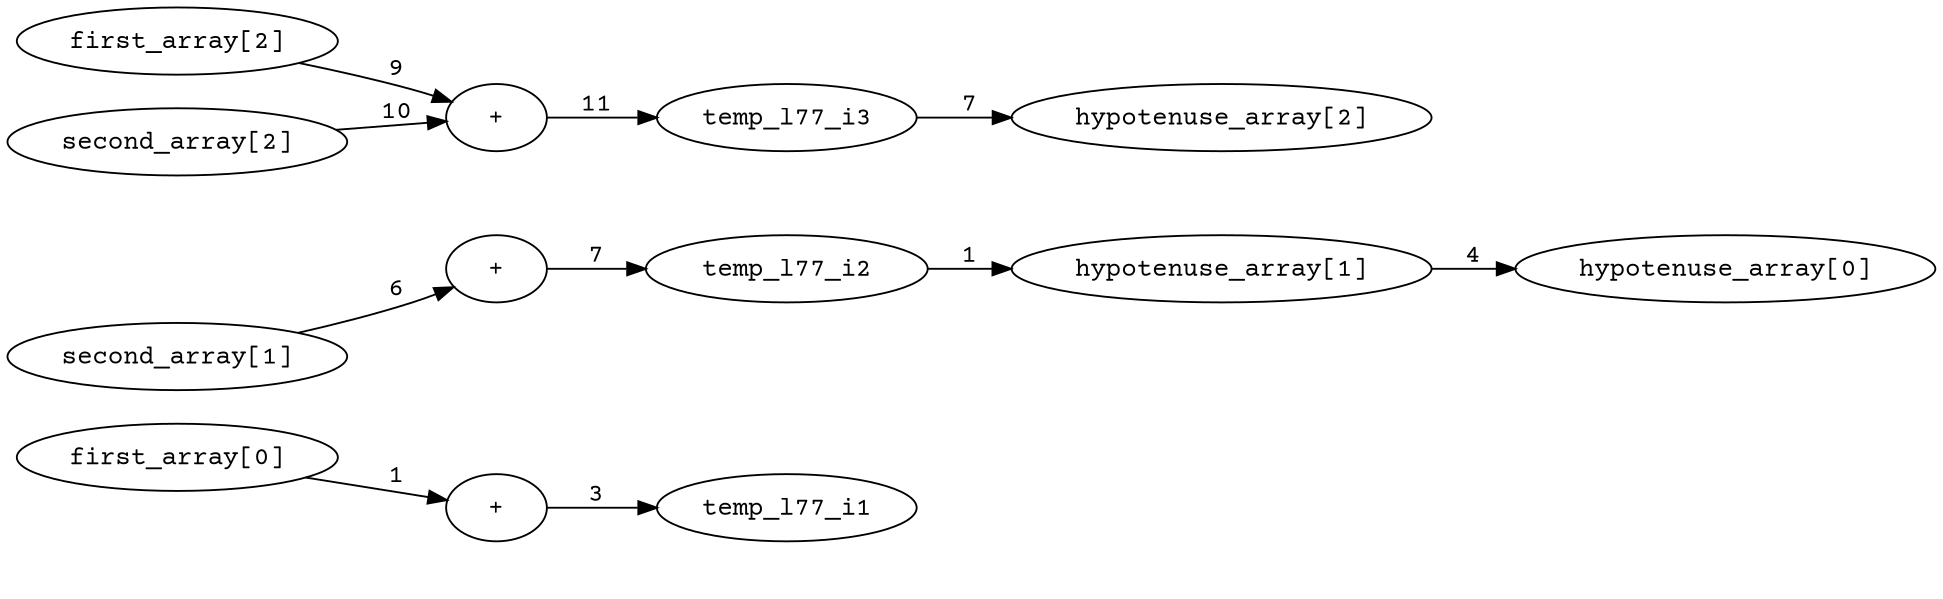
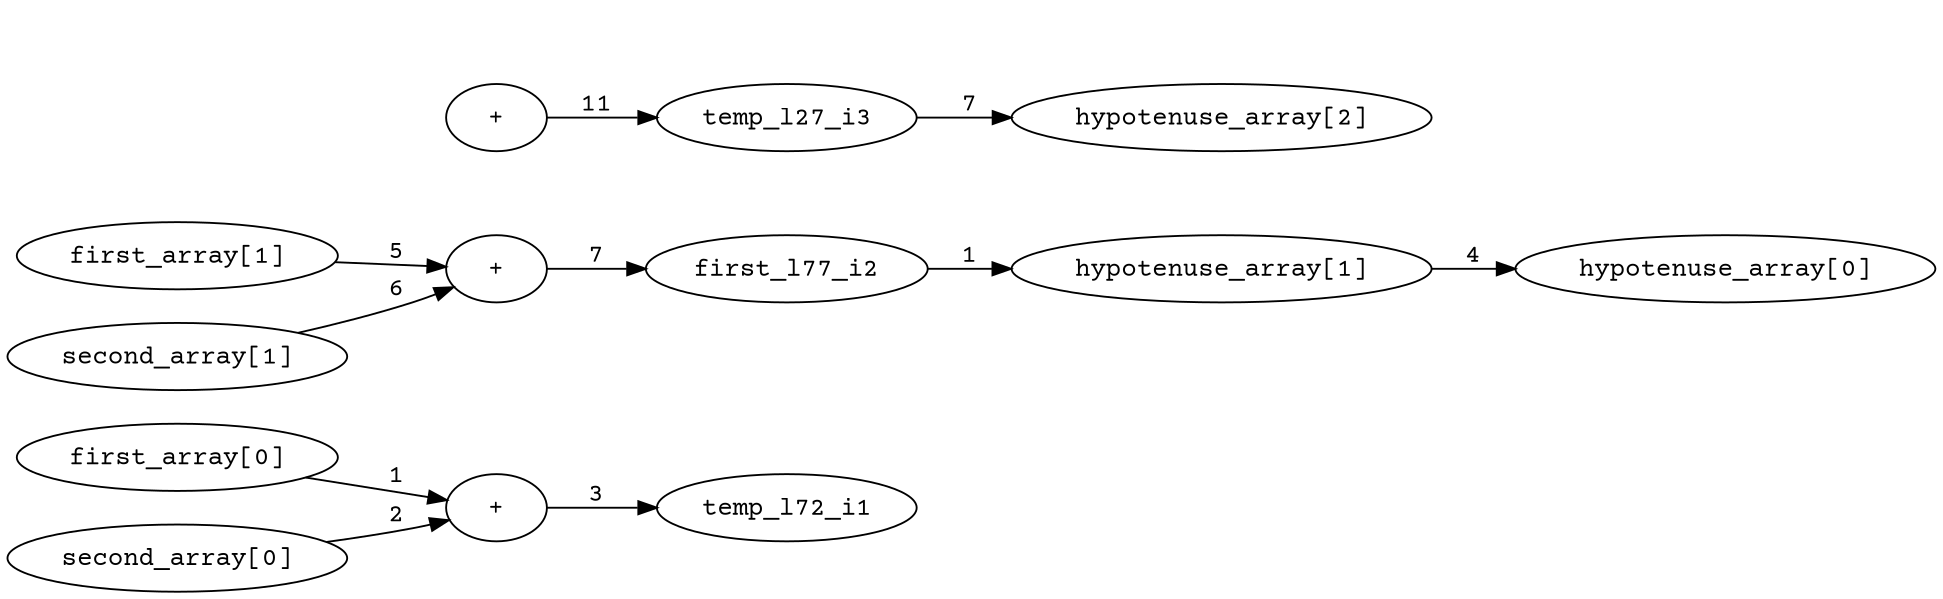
  digraph {
    fontname="Courier Prime"
    rankdir=LR
    node [att1=var att2=inte att3=float fontname="Courier Prime"]
    edge [fontname="Courier Prime" mod="square(" ord=2]
    n1 [label="first_array[0]"]
    n2 [att1=op label="+" att2="" att3=""]
-   n3 [att2=loc label=temp_l77_i1]
+   n3 [att2=loc label=temp_l72_i1]
+   n4 [label="second_array[0]"]
+   n5 [label="first_array[1]"]
    n6 [att1=op label="+" att2="" att3=""]
-   n7 [att2=loc label=temp_l77_i2]
+   n7 [att2=loc label=first_l77_i2]
    n8 [label="second_array[1]"]
-   n9 [label="first_array[2]"]
    n10 [att1=op label="+" att2="" att3=""]
-   n11 [att2=loc label=temp_l77_i3]
-   n12 [label="second_array[2]"]
+   n11 [att2=loc label=temp_l27_i3]
    n13 [label="hypotenuse_array[0]"]
    n14 [label="hypotenuse_array[1]"]
    n15 [label="hypotenuse_array[2]"]
    n1 -> n2 [label=1 ord=1]
    n2 -> n3 [label=3 ord=3 mod=""]
+   n4 -> n2 [label=2]
+   n5 -> n6 [label=5 ord=5]
    n6 -> n7 [label=7 ord=7 mod=""]
    n7 -> n14 [label=1 mod="sqrt(" ord=6]
    n8 -> n6 [label=6 ord=6]
-   n9 -> n10 [label=9 ord=9]
    n10 -> n11 [label=11 ord=11 mod=""]
    n11 -> n15 [label=7 mod="sqrt(" ord=10]
-   n12 -> n10 [label=10 ord=10]
    n14 -> n13 [label=4 mod="sqrt("]
  }
